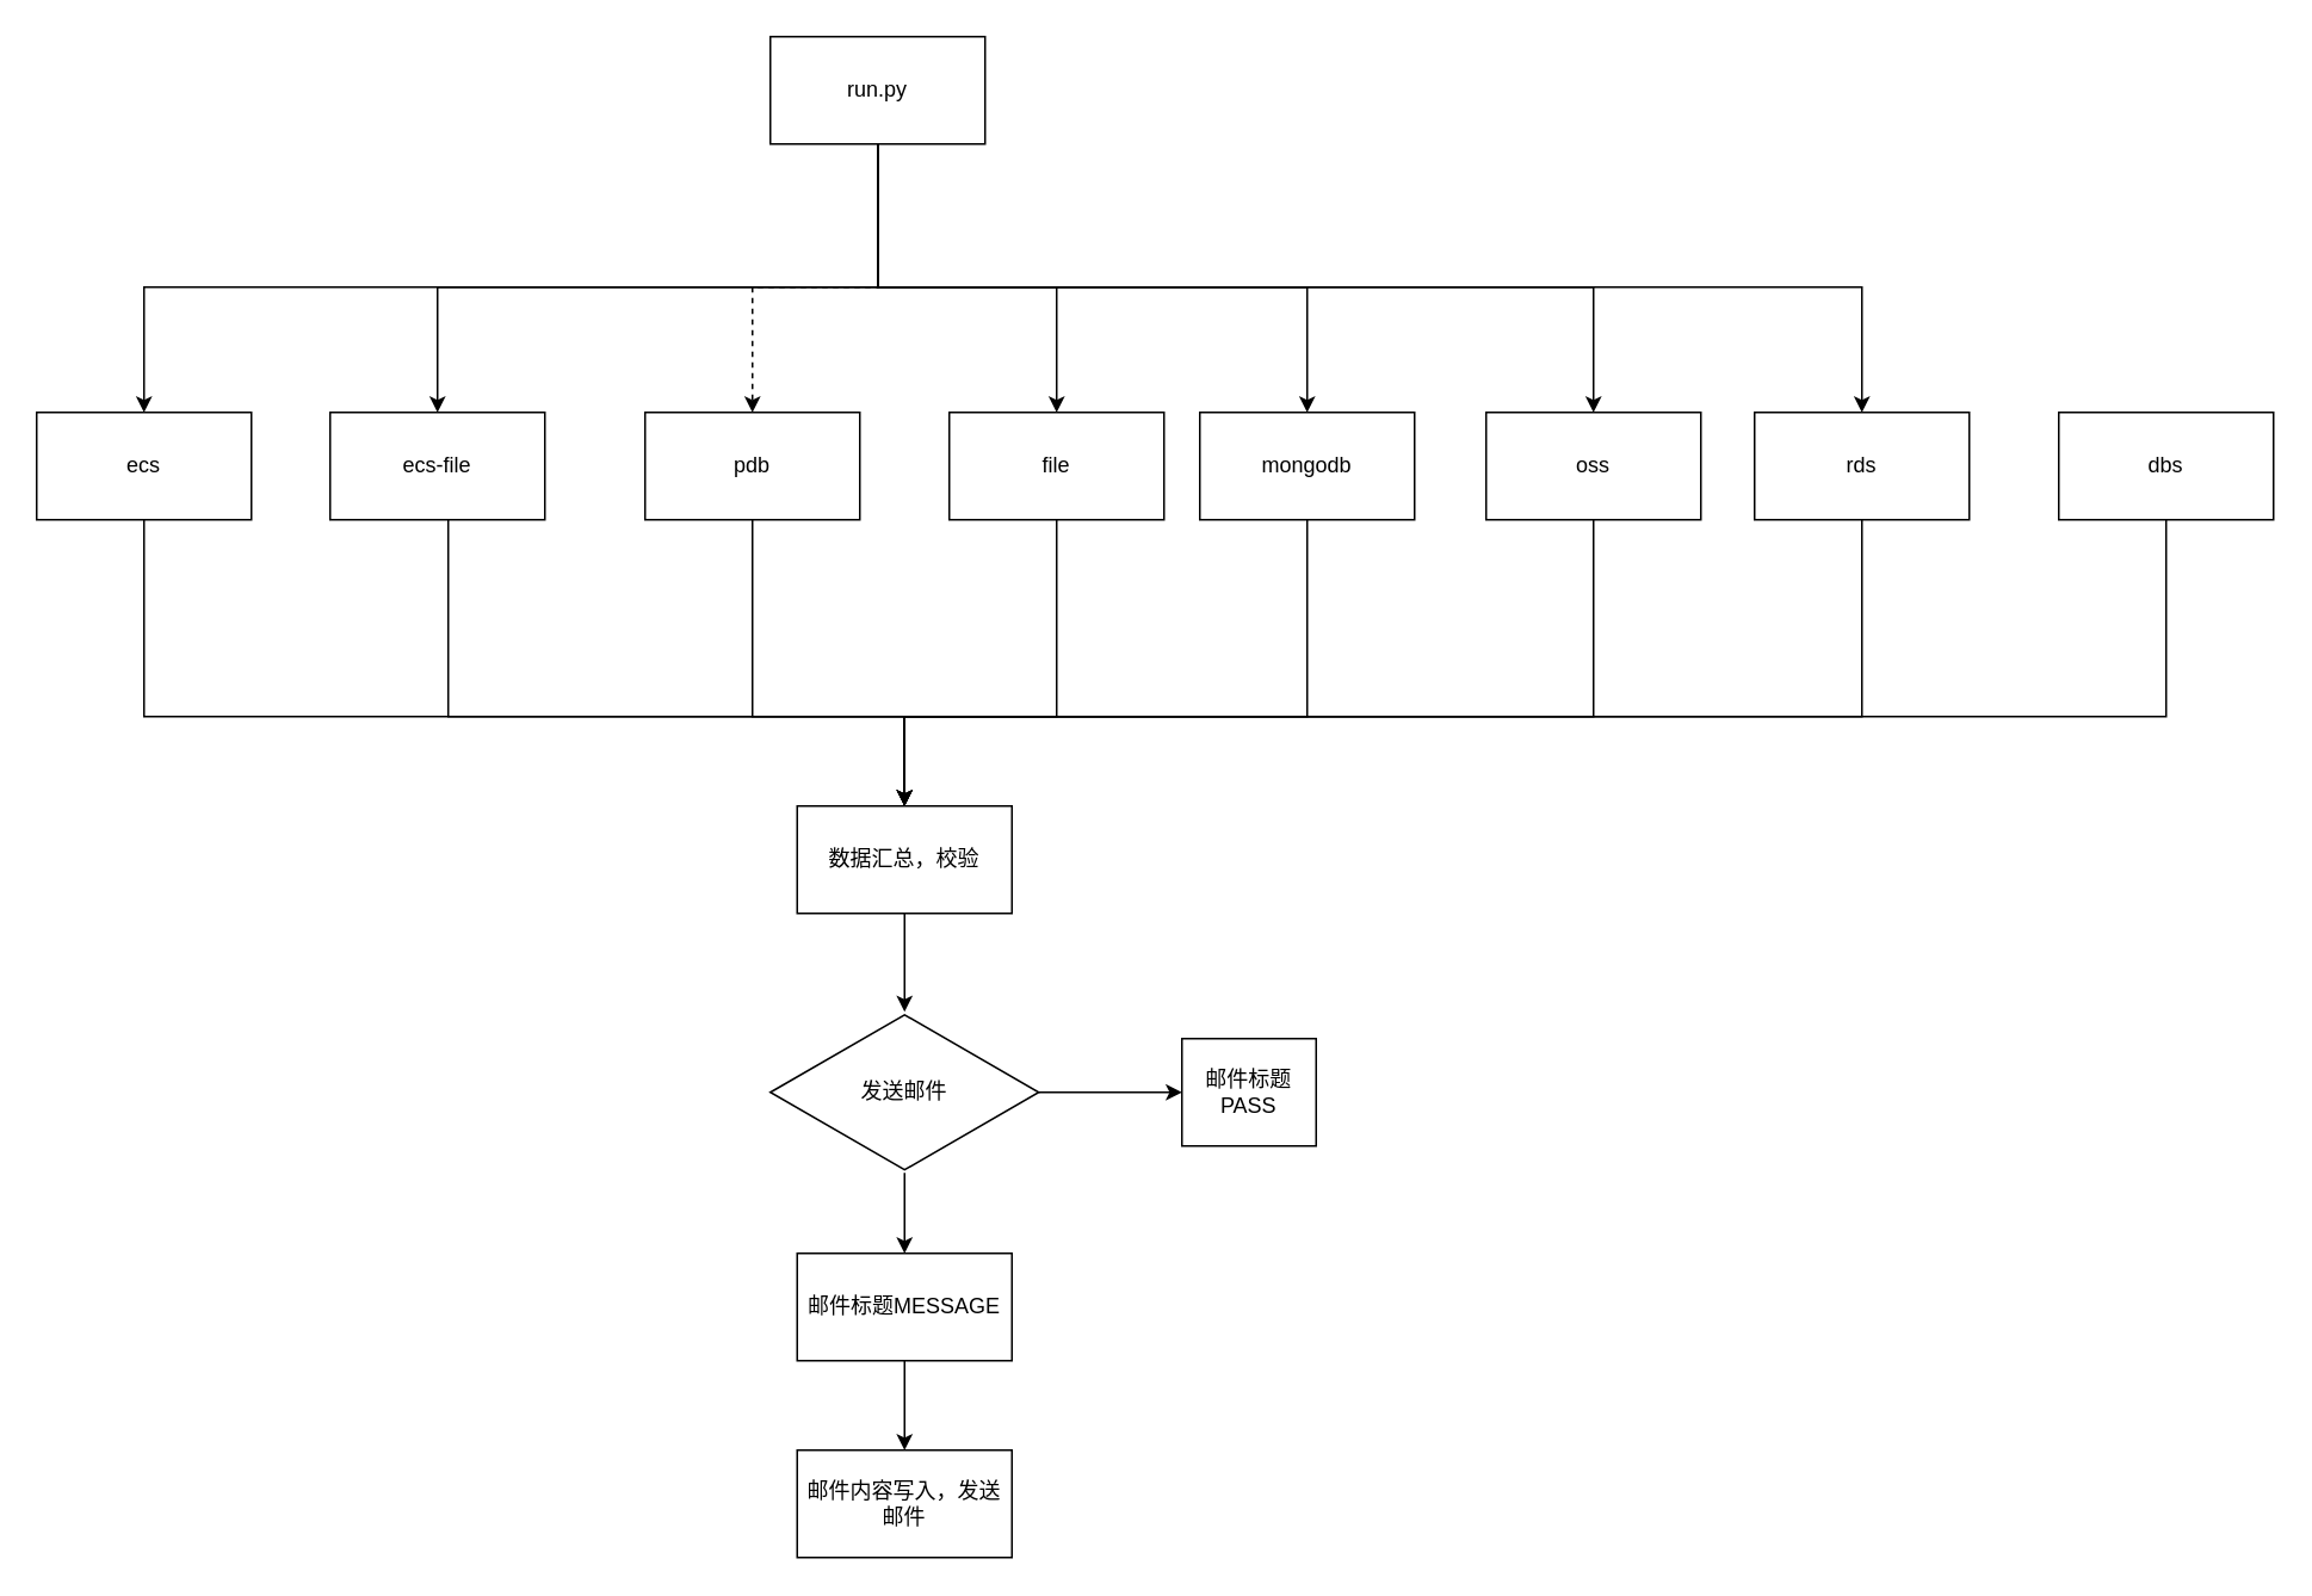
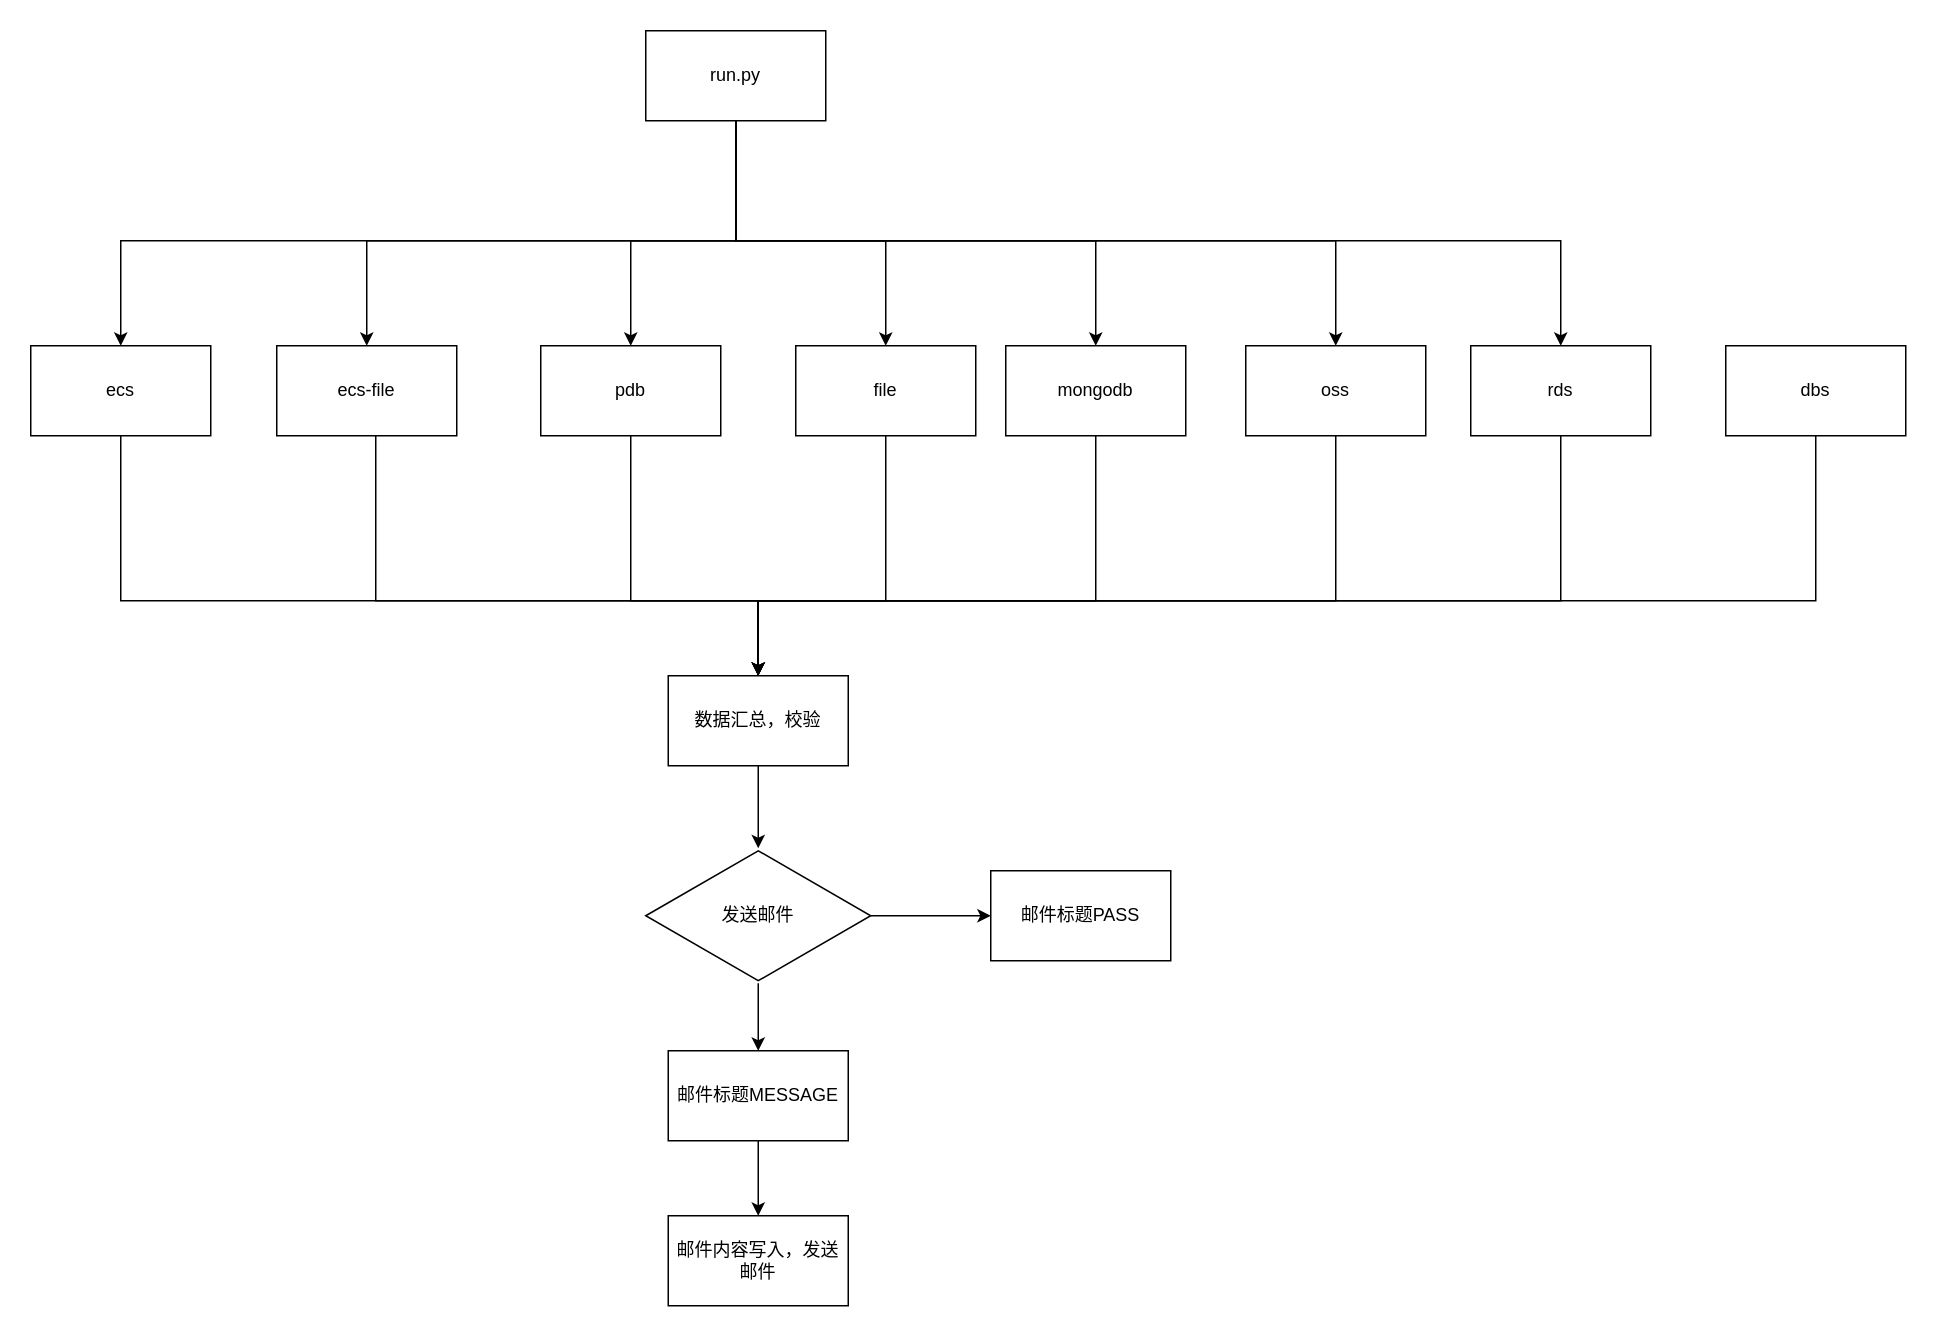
  <mxCell id="0" />
  <mxCell id="1" parent="0" />
  <mxCell id="2" style="edgeStyle=orthogonalEdgeStyle;rounded=0;orthogonalLoop=1;jettySize=auto;html=1;entryX=0.5;entryY=0;entryDx=0;entryDy=0;" parent="1" source="9" target="11" edge="1"><mxGeometry relative="1" as="geometry"><Array as="points"><mxPoint x="490" y="160" /><mxPoint x="80" y="160" /></Array></mxGeometry></mxCell>
  <mxCell id="3" style="edgeStyle=orthogonalEdgeStyle;rounded=0;orthogonalLoop=1;jettySize=auto;html=1;entryX=0.5;entryY=0;entryDx=0;entryDy=0;" parent="1" source="9" target="13" edge="1"><mxGeometry relative="1" as="geometry"><Array as="points"><mxPoint x="490" y="160" /><mxPoint x="244" y="160" /></Array></mxGeometry></mxCell>
- <mxCell id="4" style="edgeStyle=orthogonalEdgeStyle;rounded=0;orthogonalLoop=1;jettySize=auto;html=1;dashed=1;" parent="1" source="9" target="15" edge="1"><mxGeometry relative="1" as="geometry"><Array as="points"><mxPoint x="490" y="160" /><mxPoint x="420" y="160" /></Array></mxGeometry></mxCell>
+ <mxCell id="4" style="edgeStyle=orthogonalEdgeStyle;rounded=0;orthogonalLoop=1;jettySize=auto;html=1;" parent="1" source="9" target="15" edge="1"><mxGeometry relative="1" as="geometry"><Array as="points"><mxPoint x="490" y="160" /><mxPoint x="420" y="160" /></Array></mxGeometry></mxCell>
  <mxCell id="5" style="edgeStyle=orthogonalEdgeStyle;rounded=0;orthogonalLoop=1;jettySize=auto;html=1;" parent="1" source="9" target="17" edge="1"><mxGeometry relative="1" as="geometry"><Array as="points"><mxPoint x="490" y="160" /><mxPoint x="590" y="160" /></Array></mxGeometry></mxCell>
  <mxCell id="6" style="edgeStyle=orthogonalEdgeStyle;rounded=0;orthogonalLoop=1;jettySize=auto;html=1;" parent="1" source="9" target="19" edge="1"><mxGeometry relative="1" as="geometry"><Array as="points"><mxPoint x="490" y="160" /><mxPoint x="730" y="160" /></Array></mxGeometry></mxCell>
  <mxCell id="7" style="edgeStyle=orthogonalEdgeStyle;rounded=0;orthogonalLoop=1;jettySize=auto;html=1;" parent="1" source="9" target="21" edge="1"><mxGeometry relative="1" as="geometry"><Array as="points"><mxPoint x="490" y="160" /><mxPoint x="890" y="160" /></Array></mxGeometry></mxCell>
  <mxCell id="8" style="edgeStyle=orthogonalEdgeStyle;rounded=0;orthogonalLoop=1;jettySize=auto;html=1;" parent="1" source="9" target="32" edge="1"><mxGeometry relative="1" as="geometry"><Array as="points"><mxPoint x="490" y="160" /><mxPoint x="1040" y="160" /></Array></mxGeometry></mxCell>
  <mxCell id="9" value="run.py" style="rounded=0;whiteSpace=wrap;html=1;" parent="1" vertex="1"><mxGeometry x="430" y="20" width="120" height="60" as="geometry" /></mxCell>
  <mxCell id="10" style="edgeStyle=orthogonalEdgeStyle;rounded=0;orthogonalLoop=1;jettySize=auto;html=1;entryX=0;entryY=0.5;entryDx=0;entryDy=0;" parent="1" source="11" target="23" edge="1"><mxGeometry relative="1" as="geometry"><Array as="points"><mxPoint x="80" y="400" /><mxPoint x="505" y="400" /><mxPoint x="505" y="480" /></Array></mxGeometry></mxCell>
  <mxCell id="11" value="ecs" style="rounded=0;whiteSpace=wrap;html=1;" parent="1" vertex="1"><mxGeometry x="20" y="230" width="120" height="60" as="geometry" /></mxCell>
  <mxCell id="12" style="edgeStyle=orthogonalEdgeStyle;rounded=0;orthogonalLoop=1;jettySize=auto;html=1;entryX=0;entryY=0.5;entryDx=0;entryDy=0;" parent="1" source="13" target="23" edge="1"><mxGeometry relative="1" as="geometry"><Array as="points"><mxPoint x="250" y="400" /><mxPoint x="505" y="400" /><mxPoint x="505" y="480" /></Array></mxGeometry></mxCell>
  <mxCell id="13" value="ecs-file" style="rounded=0;whiteSpace=wrap;html=1;" parent="1" vertex="1"><mxGeometry x="184" y="230" width="120" height="60" as="geometry" /></mxCell>
  <mxCell id="14" style="edgeStyle=orthogonalEdgeStyle;rounded=0;orthogonalLoop=1;jettySize=auto;html=1;entryX=0;entryY=0.5;entryDx=0;entryDy=0;" parent="1" source="15" target="23" edge="1"><mxGeometry relative="1" as="geometry"><Array as="points"><mxPoint x="420" y="400" /><mxPoint x="505" y="400" /><mxPoint x="505" y="480" /></Array></mxGeometry></mxCell>
  <mxCell id="15" value="pdb" style="rounded=0;whiteSpace=wrap;html=1;" parent="1" vertex="1"><mxGeometry x="360" y="230" width="120" height="60" as="geometry" /></mxCell>
  <mxCell id="16" style="edgeStyle=orthogonalEdgeStyle;rounded=0;orthogonalLoop=1;jettySize=auto;html=1;entryX=0.5;entryY=0;entryDx=0;entryDy=0;" parent="1" source="17" target="23" edge="1"><mxGeometry relative="1" as="geometry"><Array as="points"><mxPoint x="590" y="400" /><mxPoint x="505" y="400" /></Array></mxGeometry></mxCell>
  <mxCell id="17" value="file" style="rounded=0;whiteSpace=wrap;html=1;" parent="1" vertex="1"><mxGeometry x="530" y="230" width="120" height="60" as="geometry" /></mxCell>
  <mxCell id="18" style="edgeStyle=orthogonalEdgeStyle;rounded=0;orthogonalLoop=1;jettySize=auto;html=1;entryX=0.5;entryY=0;entryDx=0;entryDy=0;" parent="1" source="19" target="23" edge="1"><mxGeometry relative="1" as="geometry"><Array as="points"><mxPoint x="730" y="400" /><mxPoint x="505" y="400" /></Array></mxGeometry></mxCell>
  <mxCell id="19" value="mongodb" style="rounded=0;whiteSpace=wrap;html=1;" parent="1" vertex="1"><mxGeometry x="670" y="230" width="120" height="60" as="geometry" /></mxCell>
  <mxCell id="20" style="edgeStyle=orthogonalEdgeStyle;rounded=0;orthogonalLoop=1;jettySize=auto;html=1;entryX=1;entryY=0.5;entryDx=0;entryDy=0;" parent="1" source="21" target="23" edge="1"><mxGeometry relative="1" as="geometry"><Array as="points"><mxPoint x="890" y="400" /><mxPoint x="505" y="400" /><mxPoint x="505" y="480" /></Array></mxGeometry></mxCell>
  <mxCell id="21" value="oss" style="rounded=0;whiteSpace=wrap;html=1;" parent="1" vertex="1"><mxGeometry x="830" y="230" width="120" height="60" as="geometry" /></mxCell>
  <mxCell id="22" value="" style="edgeStyle=orthogonalEdgeStyle;rounded=0;orthogonalLoop=1;jettySize=auto;html=1;" parent="1" source="23" target="26" edge="1"><mxGeometry relative="1" as="geometry" /></mxCell>
  <mxCell id="23" value="数据汇总，校验" style="rounded=0;whiteSpace=wrap;html=1;" parent="1" vertex="1"><mxGeometry x="445" y="450" width="120" height="60" as="geometry" /></mxCell>
  <mxCell id="24" value="" style="edgeStyle=orthogonalEdgeStyle;rounded=0;orthogonalLoop=1;jettySize=auto;html=1;" parent="1" source="26" target="27" edge="1"><mxGeometry relative="1" as="geometry" /></mxCell>
  <mxCell id="25" value="" style="edgeStyle=orthogonalEdgeStyle;rounded=0;orthogonalLoop=1;jettySize=auto;html=1;" parent="1" source="26" target="29" edge="1"><mxGeometry relative="1" as="geometry" /></mxCell>
  <mxCell id="26" value="发送邮件" style="html=1;whiteSpace=wrap;aspect=fixed;shape=isoRectangle;" parent="1" vertex="1"><mxGeometry x="430" y="565" width="150" height="90" as="geometry" /></mxCell>
- <mxCell id="27" value="邮件标题PASS" style="rounded=0;whiteSpace=wrap;html=1;" parent="1" vertex="1"><mxGeometry x="660" y="580" width="75" height="60" as="geometry" /></mxCell>
+ <mxCell id="27" value="邮件标题PASS" style="rounded=0;whiteSpace=wrap;html=1;" parent="1" vertex="1"><mxGeometry x="660" y="580" width="120" height="60" as="geometry" /></mxCell>
  <mxCell id="28" value="" style="edgeStyle=orthogonalEdgeStyle;rounded=0;orthogonalLoop=1;jettySize=auto;html=1;" parent="1" source="29" target="30" edge="1"><mxGeometry relative="1" as="geometry" /></mxCell>
  <mxCell id="29" value="邮件标题MESSAGE" style="rounded=0;whiteSpace=wrap;html=1;" parent="1" vertex="1"><mxGeometry x="445" y="700" width="120" height="60" as="geometry" /></mxCell>
  <mxCell id="30" value="邮件内容写入，发送邮件" style="rounded=0;whiteSpace=wrap;html=1;" parent="1" vertex="1"><mxGeometry x="445" y="810" width="120" height="60" as="geometry" /></mxCell>
  <mxCell id="31" style="edgeStyle=orthogonalEdgeStyle;rounded=0;orthogonalLoop=1;jettySize=auto;html=1;entryX=0.5;entryY=0;entryDx=0;entryDy=0;" parent="1" source="32" target="23" edge="1"><mxGeometry relative="1" as="geometry"><Array as="points"><mxPoint x="1040" y="400" /><mxPoint x="505" y="400" /></Array></mxGeometry></mxCell>
  <mxCell id="32" value="rds" style="rounded=0;whiteSpace=wrap;html=1;" parent="1" vertex="1"><mxGeometry x="980" y="230" width="120" height="60" as="geometry" /></mxCell>
  <mxCell id="33" style="edgeStyle=orthogonalEdgeStyle;rounded=0;orthogonalLoop=1;jettySize=auto;html=1;entryX=0.5;entryY=0;entryDx=0;entryDy=0;" edge="1" parent="1" source="34" target="23"><mxGeometry relative="1" as="geometry"><Array as="points"><mxPoint x="1210" y="400" /><mxPoint x="505" y="400" /></Array></mxGeometry></mxCell>
  <mxCell id="34" value="dbs" style="rounded=0;whiteSpace=wrap;html=1;" vertex="1" parent="1"><mxGeometry x="1150" y="230" width="120" height="60" as="geometry" /></mxCell>
